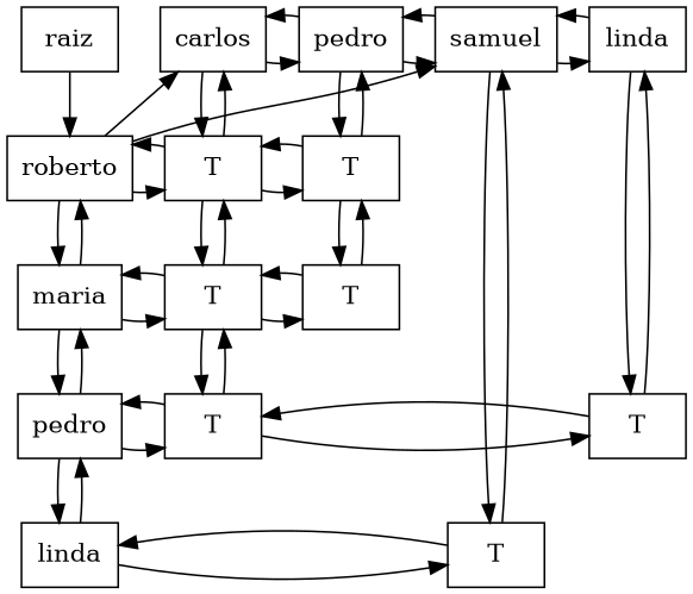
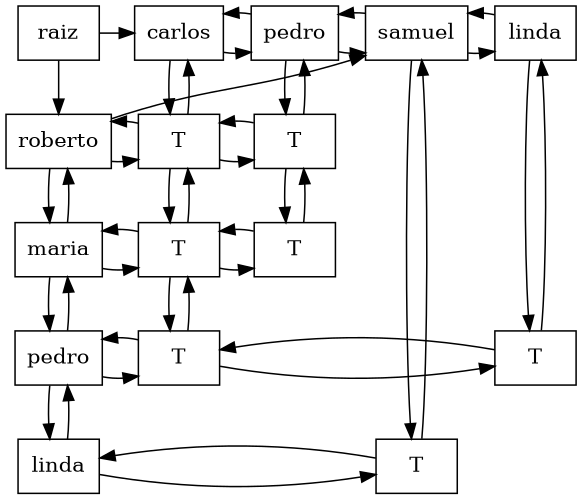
  digraph {
    node [group=0 shape=box]
    n1 [label=raiz]
    n2 [group=carlos label=carlos]
    n3 [group=pedro label=pedro]
    n4 [group=samuel label=samuel]
    n5 [group=linda label=linda]
    n6 [label=roberto]
    n7 [group=carlos label=T]
    n8 [group=pedro label=T]
    n9 [label=maria]
    n10 [group=carlos label=T]
    n11 [group=pedro label=T]
    n12 [group=linda label=T]
    n13 [label=pedro]
    n14 [group=carlos label=T]
    n15 [group=samuel label=T]
    n16 [label=linda]
    subgraph sub_1 {
      rank=same
      n1
      n2
      n3
      n4
      n5
    }
    subgraph sub_2 {
      rank=same
      n6
      n7
      n8
    }
    subgraph sub_3 {
      rank=same
      n9
      n10
      n11
    }
    subgraph sub_4 {
      rank=same
      n12
      n13
      n14
    }
    subgraph sub_5 {
      rank=same
      n15
      n16
    }
-   n6 -> n2
+   n1 -> n2
    n1 -> n6
    n2 -> n3
    n2 -> n3 [dir=back]
    n2 -> n7
    n2 -> n7 [dir=back]
    n3 -> n4
    n3 -> n4 [dir=back]
    n3 -> n8
    n3 -> n8 [dir=back]
    n4 -> n5
    n4 -> n5 [dir=back]
    n4 -> n6 [dir=back]
    n4 -> n15
    n4 -> n15 [dir=back]
    n5 -> n12
    n5 -> n12 [dir=back]
    n6 -> n7
    n6 -> n7 [dir=back]
    n6 -> n9
    n6 -> n9 [dir=back]
    n7 -> n8
    n7 -> n8 [dir=back]
    n7 -> n10
    n7 -> n10 [dir=back]
    n8 -> n11
    n8 -> n11 [dir=back]
    n9 -> n10
    n9 -> n10 [dir=back]
    n9 -> n13
    n9 -> n13 [dir=back]
    n10 -> n11
    n10 -> n11 [dir=back]
    n10 -> n14
    n10 -> n14 [dir=back]
    n13 -> n14
    n13 -> n14 [dir=back]
    n13 -> n16
    n13 -> n16 [dir=back]
    n14 -> n12
    n14 -> n12 [dir=back]
    n16 -> n15
    n16 -> n15 [dir=back]
  }
